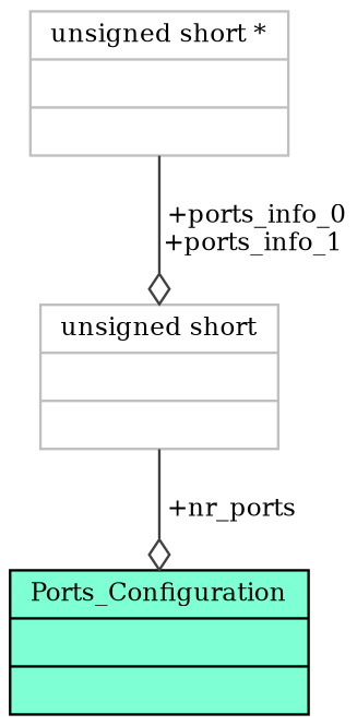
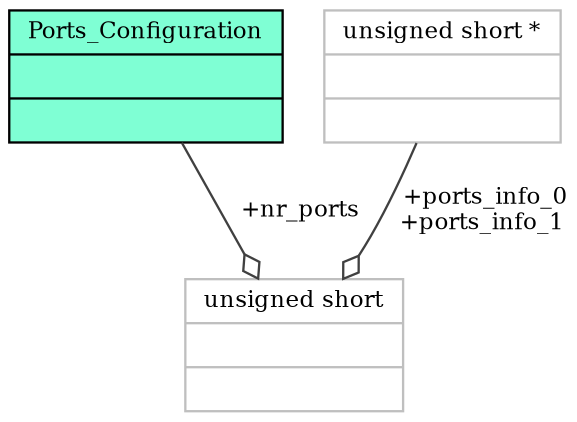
  digraph {
    fontname="DejaVu Serif"
    node [color=grey75 fillcolor=white fontname="DejaVu Serif" fontsize=10 shape=record style=filled]
    edge [arrowhead=odiamond color=grey25 fontname="DejaVu Serif" fontsize=10 labelfontname=Helvetica labelfontsize=10 style=solid]
    n1 [color=black fillcolor=aquamarine fontcolor=black height=0.2 label="{Ports_Configuration\n||}" width=0.4]
    n2 [height=0.2 label="{unsigned short\n||}" width=0.4]
    n3 [height=0.2 label="{unsigned short *\n||}" width=0.4]
-   n2 -> n1 [label=" +nr_ports"]
+   n1 -> n2 [label=" +nr_ports"]
    n3 -> n2 [label=" +ports_info_0\n+ports_info_1"]
  }
